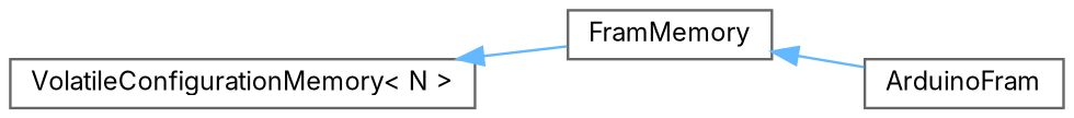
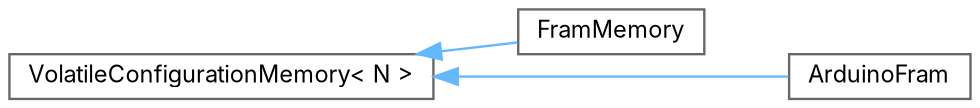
  digraph {
    fontname=Inter
    rankdir=LR
    node [color=grey40 fillcolor=white fontname=Inter fontsize=10 shape=box style=filled]
    edge [color=steelblue1 dir=back fontname=Inter fontsize=10 labelfontname=Helvetica labelfontsize=10 style=solid]
    n1 [height=0.2 label=FramMemory width=0.4]
    n2 [height=0.2 label=ArduinoFram width=0.4]
    n3 [height=0.2 label="VolatileConfigurationMemory\< N \>" width=0.4]
-   n1 -> n2
+   n3 -> n2
    n3 -> n1
  }
